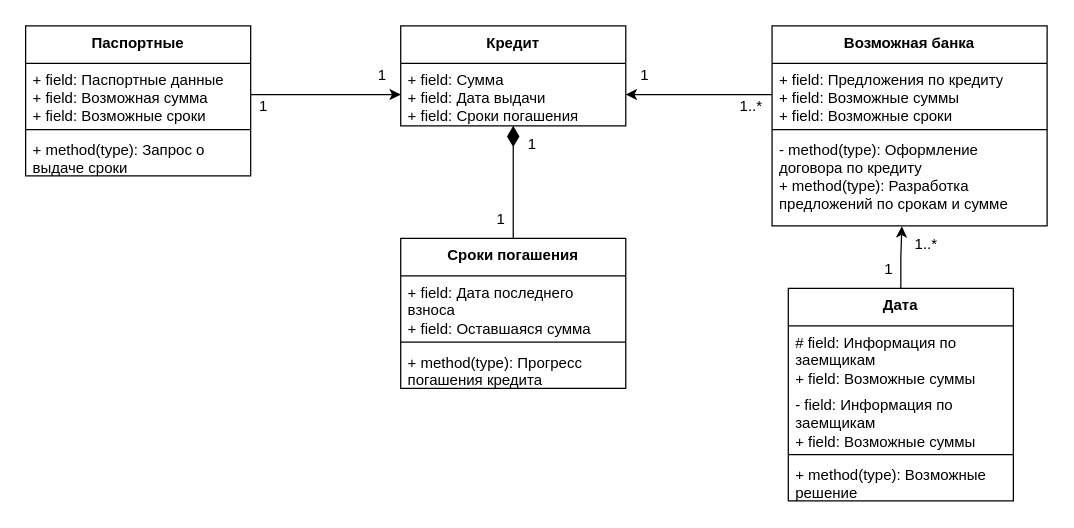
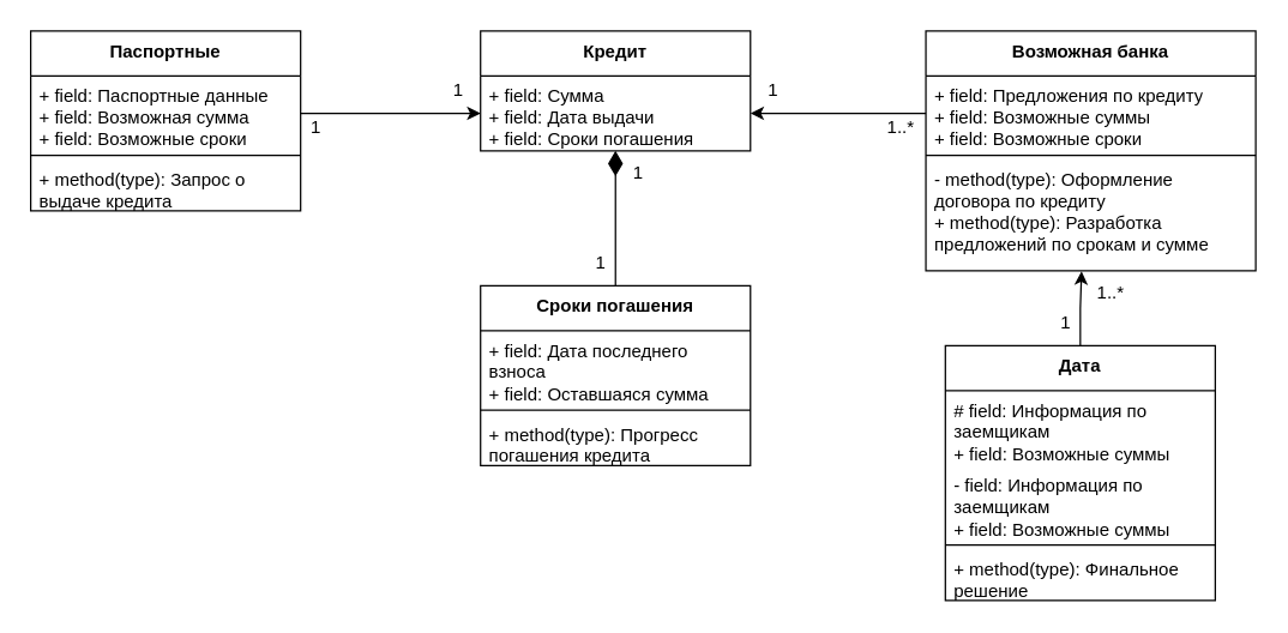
  <mxCell id="0" />
  <mxCell id="1" parent="0" />
  <mxCell id="2" value="Паспортные" style="swimlane;fontStyle=1;align=center;verticalAlign=top;childLayout=stackLayout;horizontal=1;startSize=30;horizontalStack=0;resizeParent=1;resizeParentMax=0;resizeLast=0;collapsible=1;marginBottom=0;whiteSpace=wrap;html=1;" parent="1" vertex="1"><mxGeometry x="20" y="20" width="180" height="120" as="geometry" /></mxCell>
  <mxCell id="3" value="+ field: Паспортные данные&lt;br&gt;+ field: Возможная сумма&amp;nbsp;&lt;br&gt;+ field: Возможные сроки&lt;div&gt;&lt;br/&gt;&lt;/div&gt;" style="text;strokeColor=none;fillColor=none;align=left;verticalAlign=top;spacingLeft=4;spacingRight=4;overflow=hidden;rotatable=0;points=[[0,0.5],[1,0.5]];portConstraint=eastwest;whiteSpace=wrap;html=1;" parent="2" vertex="1"><mxGeometry y="30" width="180" height="50" as="geometry" /></mxCell>
  <mxCell id="4" value="" style="line;strokeWidth=1;fillColor=none;align=left;verticalAlign=middle;spacingTop=-1;spacingLeft=3;spacingRight=3;rotatable=0;labelPosition=right;points=[];portConstraint=eastwest;strokeColor=inherit;" parent="2" vertex="1"><mxGeometry y="80" width="180" height="6" as="geometry" /></mxCell>
- <mxCell id="5" value="&lt;span style=&quot;font-weight: normal;&quot;&gt;+ method(type): Запрос о выдаче сроки&lt;/span&gt;" style="text;strokeColor=none;fillColor=none;align=left;verticalAlign=top;spacingLeft=4;spacingRight=4;overflow=hidden;rotatable=0;points=[[0,0.5],[1,0.5]];portConstraint=eastwest;whiteSpace=wrap;html=1;fontStyle=1" parent="2" vertex="1"><mxGeometry y="86" width="180" height="34" as="geometry" /></mxCell>
+ <mxCell id="5" value="&lt;span style=&quot;font-weight: normal;&quot;&gt;+ method(type): Запрос о выдаче кредита&lt;/span&gt;" style="text;strokeColor=none;fillColor=none;align=left;verticalAlign=top;spacingLeft=4;spacingRight=4;overflow=hidden;rotatable=0;points=[[0,0.5],[1,0.5]];portConstraint=eastwest;whiteSpace=wrap;html=1;fontStyle=1" parent="2" vertex="1"><mxGeometry y="86" width="180" height="34" as="geometry" /></mxCell>
  <mxCell id="6" value="Кредит" style="swimlane;fontStyle=1;align=center;verticalAlign=top;childLayout=stackLayout;horizontal=1;startSize=30;horizontalStack=0;resizeParent=1;resizeParentMax=0;resizeLast=0;collapsible=1;marginBottom=0;whiteSpace=wrap;html=1;" parent="1" vertex="1"><mxGeometry x="320" y="20" width="180" height="80" as="geometry" /></mxCell>
  <mxCell id="7" value="+ field: Сумма&lt;br&gt;+ field: Дата выдачи&amp;nbsp;&lt;br&gt;+ field: Сроки погашения&lt;div&gt;&lt;br&gt;&lt;/div&gt;" style="text;strokeColor=none;fillColor=none;align=left;verticalAlign=top;spacingLeft=4;spacingRight=4;overflow=hidden;rotatable=0;points=[[0,0.5],[1,0.5]];portConstraint=eastwest;whiteSpace=wrap;html=1;" parent="6" vertex="1"><mxGeometry y="30" width="180" height="50" as="geometry" /></mxCell>
  <mxCell id="8" value="Возможная банка" style="swimlane;fontStyle=1;align=center;verticalAlign=top;childLayout=stackLayout;horizontal=1;startSize=30;horizontalStack=0;resizeParent=1;resizeParentMax=0;resizeLast=0;collapsible=1;marginBottom=0;whiteSpace=wrap;html=1;" parent="1" vertex="1"><mxGeometry x="617" y="20" width="220" height="160" as="geometry" /></mxCell>
  <mxCell id="9" value="+ field: Предложения по кредиту&lt;br&gt;+ field: Возможные суммы&amp;nbsp;&lt;br&gt;+ field: Возможные сроки&lt;div&gt;&lt;br&gt;&lt;/div&gt;" style="text;strokeColor=none;fillColor=none;align=left;verticalAlign=top;spacingLeft=4;spacingRight=4;overflow=hidden;rotatable=0;points=[[0,0.5],[1,0.5]];portConstraint=eastwest;whiteSpace=wrap;html=1;" parent="8" vertex="1"><mxGeometry y="30" width="220" height="50" as="geometry" /></mxCell>
  <mxCell id="10" value="" style="line;strokeWidth=1;fillColor=none;align=left;verticalAlign=middle;spacingTop=-1;spacingLeft=3;spacingRight=3;rotatable=0;labelPosition=right;points=[];portConstraint=eastwest;strokeColor=inherit;" parent="8" vertex="1"><mxGeometry y="80" width="220" height="6" as="geometry" /></mxCell>
  <mxCell id="11" value="&lt;span style=&quot;font-weight: normal;&quot;&gt;- method(type): Оформление договора по кредиту&lt;br&gt;&lt;/span&gt;&lt;span style=&quot;font-weight: 400;&quot;&gt;+ method(type): Разработка предложений по срокам и сумме&lt;/span&gt;&lt;span style=&quot;font-weight: normal;&quot;&gt;&lt;br&gt;&lt;br&gt;&lt;/span&gt;" style="text;strokeColor=none;fillColor=none;align=left;verticalAlign=top;spacingLeft=4;spacingRight=4;overflow=hidden;rotatable=0;points=[[0,0.5],[1,0.5]];portConstraint=eastwest;whiteSpace=wrap;html=1;fontStyle=1" parent="8" vertex="1"><mxGeometry y="86" width="220" height="74" as="geometry" /></mxCell>
  <mxCell id="12" style="edgeStyle=orthogonalEdgeStyle;rounded=0;orthogonalLoop=1;jettySize=auto;html=1;exitX=0.5;exitY=0;exitDx=0;exitDy=0;entryX=0.472;entryY=1.005;entryDx=0;entryDy=0;entryPerimeter=0;" parent="1" source="13" target="11" edge="1"><mxGeometry relative="1" as="geometry"><mxPoint x="720" y="190" as="targetPoint" /></mxGeometry></mxCell>
  <mxCell id="13" value="Дата" style="swimlane;fontStyle=1;align=center;verticalAlign=top;childLayout=stackLayout;horizontal=1;startSize=30;horizontalStack=0;resizeParent=1;resizeParentMax=0;resizeLast=0;collapsible=1;marginBottom=0;whiteSpace=wrap;html=1;" parent="1" vertex="1"><mxGeometry x="630" y="230" width="180" height="170" as="geometry" /></mxCell>
  <mxCell id="14" value="# field: Информация по заемщикам&lt;br&gt;+ field: Возможные суммы кредитов&amp;nbsp;&lt;br&gt;&lt;br&gt;&lt;div&gt;&lt;br&gt;&lt;/div&gt;" style="text;strokeColor=none;fillColor=none;align=left;verticalAlign=top;spacingLeft=4;spacingRight=4;overflow=hidden;rotatable=0;points=[[0,0.5],[1,0.5]];portConstraint=eastwest;whiteSpace=wrap;html=1;" vertex="1" parent="13"><mxGeometry y="30" width="180" height="50" as="geometry" /></mxCell>
  <mxCell id="15" value="- field: Информация по заемщикам&lt;br&gt;+ field: Возможные суммы кредитов&amp;nbsp;&lt;br&gt;&lt;br&gt;&lt;div&gt;&lt;br&gt;&lt;/div&gt;" style="text;strokeColor=none;fillColor=none;align=left;verticalAlign=top;spacingLeft=4;spacingRight=4;overflow=hidden;rotatable=0;points=[[0,0.5],[1,0.5]];portConstraint=eastwest;whiteSpace=wrap;html=1;" parent="13" vertex="1"><mxGeometry y="80" width="180" height="50" as="geometry" /></mxCell>
  <mxCell id="16" value="" style="line;strokeWidth=1;fillColor=none;align=left;verticalAlign=middle;spacingTop=-1;spacingLeft=3;spacingRight=3;rotatable=0;labelPosition=right;points=[];portConstraint=eastwest;strokeColor=inherit;" parent="13" vertex="1"><mxGeometry y="130" width="180" height="6" as="geometry" /></mxCell>
- <mxCell id="17" value="&lt;span style=&quot;font-weight: normal;&quot;&gt;+ method(type): Возможные решение&lt;/span&gt;" style="text;strokeColor=none;fillColor=none;align=left;verticalAlign=top;spacingLeft=4;spacingRight=4;overflow=hidden;rotatable=0;points=[[0,0.5],[1,0.5]];portConstraint=eastwest;whiteSpace=wrap;html=1;fontStyle=1" parent="13" vertex="1"><mxGeometry y="136" width="180" height="34" as="geometry" /></mxCell>
+ <mxCell id="17" value="&lt;span style=&quot;font-weight: normal;&quot;&gt;+ method(type): Финальное решение&lt;/span&gt;" style="text;strokeColor=none;fillColor=none;align=left;verticalAlign=top;spacingLeft=4;spacingRight=4;overflow=hidden;rotatable=0;points=[[0,0.5],[1,0.5]];portConstraint=eastwest;whiteSpace=wrap;html=1;fontStyle=1" parent="13" vertex="1"><mxGeometry y="136" width="180" height="34" as="geometry" /></mxCell>
  <mxCell id="18" value="Сроки погашения" style="swimlane;fontStyle=1;align=center;verticalAlign=top;childLayout=stackLayout;horizontal=1;startSize=30;horizontalStack=0;resizeParent=1;resizeParentMax=0;resizeLast=0;collapsible=1;marginBottom=0;whiteSpace=wrap;html=1;" parent="1" vertex="1"><mxGeometry x="320" y="190" width="180" height="120" as="geometry" /></mxCell>
  <mxCell id="19" value="+ field: Дата последнего взноса&lt;br&gt;+ field: Оставшаяся сумма&amp;nbsp;&lt;br&gt;&lt;br&gt;&lt;div&gt;&lt;br&gt;&lt;/div&gt;" style="text;strokeColor=none;fillColor=none;align=left;verticalAlign=top;spacingLeft=4;spacingRight=4;overflow=hidden;rotatable=0;points=[[0,0.5],[1,0.5]];portConstraint=eastwest;whiteSpace=wrap;html=1;" parent="18" vertex="1"><mxGeometry y="30" width="180" height="50" as="geometry" /></mxCell>
  <mxCell id="20" value="" style="line;strokeWidth=1;fillColor=none;align=left;verticalAlign=middle;spacingTop=-1;spacingLeft=3;spacingRight=3;rotatable=0;labelPosition=right;points=[];portConstraint=eastwest;strokeColor=inherit;" parent="18" vertex="1"><mxGeometry y="80" width="180" height="6" as="geometry" /></mxCell>
  <mxCell id="21" value="&lt;span style=&quot;font-weight: normal;&quot;&gt;+ method(type): Прогресс погашения кредита&lt;/span&gt;" style="text;strokeColor=none;fillColor=none;align=left;verticalAlign=top;spacingLeft=4;spacingRight=4;overflow=hidden;rotatable=0;points=[[0,0.5],[1,0.5]];portConstraint=eastwest;whiteSpace=wrap;html=1;fontStyle=1" parent="18" vertex="1"><mxGeometry y="86" width="180" height="34" as="geometry" /></mxCell>
  <mxCell id="22" style="edgeStyle=orthogonalEdgeStyle;rounded=0;orthogonalLoop=1;jettySize=auto;html=1;exitX=1;exitY=0.5;exitDx=0;exitDy=0;entryX=0;entryY=0.5;entryDx=0;entryDy=0;" parent="1" source="3" target="7" edge="1"><mxGeometry relative="1" as="geometry" /></mxCell>
  <mxCell id="23" style="edgeStyle=orthogonalEdgeStyle;rounded=0;orthogonalLoop=1;jettySize=auto;html=1;exitX=0;exitY=0.5;exitDx=0;exitDy=0;entryX=1;entryY=0.5;entryDx=0;entryDy=0;" parent="1" source="9" target="7" edge="1"><mxGeometry relative="1" as="geometry" /></mxCell>
  <mxCell id="24" value="" style="endArrow=none;html=1;endSize=12;startArrow=diamondThin;startSize=14;startFill=1;edgeStyle=orthogonalEdgeStyle;align=left;verticalAlign=bottom;rounded=0;entryX=0.5;entryY=0;entryDx=0;entryDy=0;exitX=0.5;exitY=1;exitDx=0;exitDy=0;exitPerimeter=0;endFill=0;" parent="1" source="7" target="18" edge="1"><mxGeometry x="-1" y="3" relative="1" as="geometry"><mxPoint x="410" y="130" as="sourcePoint" /><mxPoint x="360" y="160" as="targetPoint" /></mxGeometry></mxCell>
  <mxCell id="25" value="1" style="text;html=1;align=center;verticalAlign=middle;resizable=0;points=[];autosize=1;strokeColor=none;fillColor=none;" parent="1" vertex="1"><mxGeometry x="195" y="70" width="30" height="30" as="geometry" /></mxCell>
  <mxCell id="26" value="1" style="text;html=1;align=center;verticalAlign=middle;resizable=0;points=[];autosize=1;strokeColor=none;fillColor=none;" parent="1" vertex="1"><mxGeometry x="290" y="45" width="30" height="30" as="geometry" /></mxCell>
  <mxCell id="27" value="1..*" style="text;html=1;align=center;verticalAlign=middle;resizable=0;points=[];autosize=1;strokeColor=none;fillColor=none;" parent="1" vertex="1"><mxGeometry x="580" y="70" width="40" height="30" as="geometry" /></mxCell>
  <mxCell id="28" value="1" style="text;html=1;align=center;verticalAlign=middle;resizable=0;points=[];autosize=1;strokeColor=none;fillColor=none;" parent="1" vertex="1"><mxGeometry x="695" y="200" width="30" height="30" as="geometry" /></mxCell>
  <mxCell id="29" value="1" style="text;html=1;align=center;verticalAlign=middle;resizable=0;points=[];autosize=1;strokeColor=none;fillColor=none;" parent="1" vertex="1"><mxGeometry x="500" y="45" width="30" height="30" as="geometry" /></mxCell>
  <mxCell id="30" value="1..*" style="text;html=1;align=center;verticalAlign=middle;resizable=0;points=[];autosize=1;strokeColor=none;fillColor=none;" parent="1" vertex="1"><mxGeometry x="720" y="180" width="40" height="30" as="geometry" /></mxCell>
  <mxCell id="31" value="1" style="text;html=1;align=center;verticalAlign=middle;resizable=0;points=[];autosize=1;strokeColor=none;fillColor=none;" parent="1" vertex="1"><mxGeometry x="410" y="100" width="30" height="30" as="geometry" /></mxCell>
  <mxCell id="32" value="1" style="text;html=1;align=center;verticalAlign=middle;resizable=0;points=[];autosize=1;strokeColor=none;fillColor=none;" parent="1" vertex="1"><mxGeometry x="385" y="160" width="30" height="30" as="geometry" /></mxCell>
